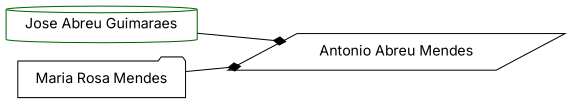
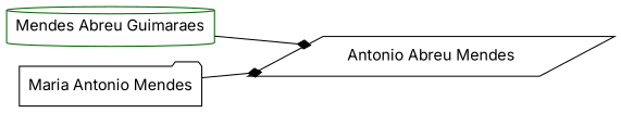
  digraph {
    fontname=Inter
    rankdir=LR
    node [color=black fontname=Inter]
    edge [arrowhead=diamond fontname=Inter]
    n1 [label="Antonio Abreu Mendes" shape=parallelogram]
-   n2 [color=darkgreen label="Jose Abreu Guimaraes" shape=cylinder]
-   n3 [label="Maria Rosa Mendes" shape=folder]
+   n2 [color=darkgreen label="Mendes Abreu Guimaraes" shape=cylinder]
+   n3 [label="Maria Antonio Mendes" shape=folder]
    n2 -> n1
    n3 -> n1
  }
